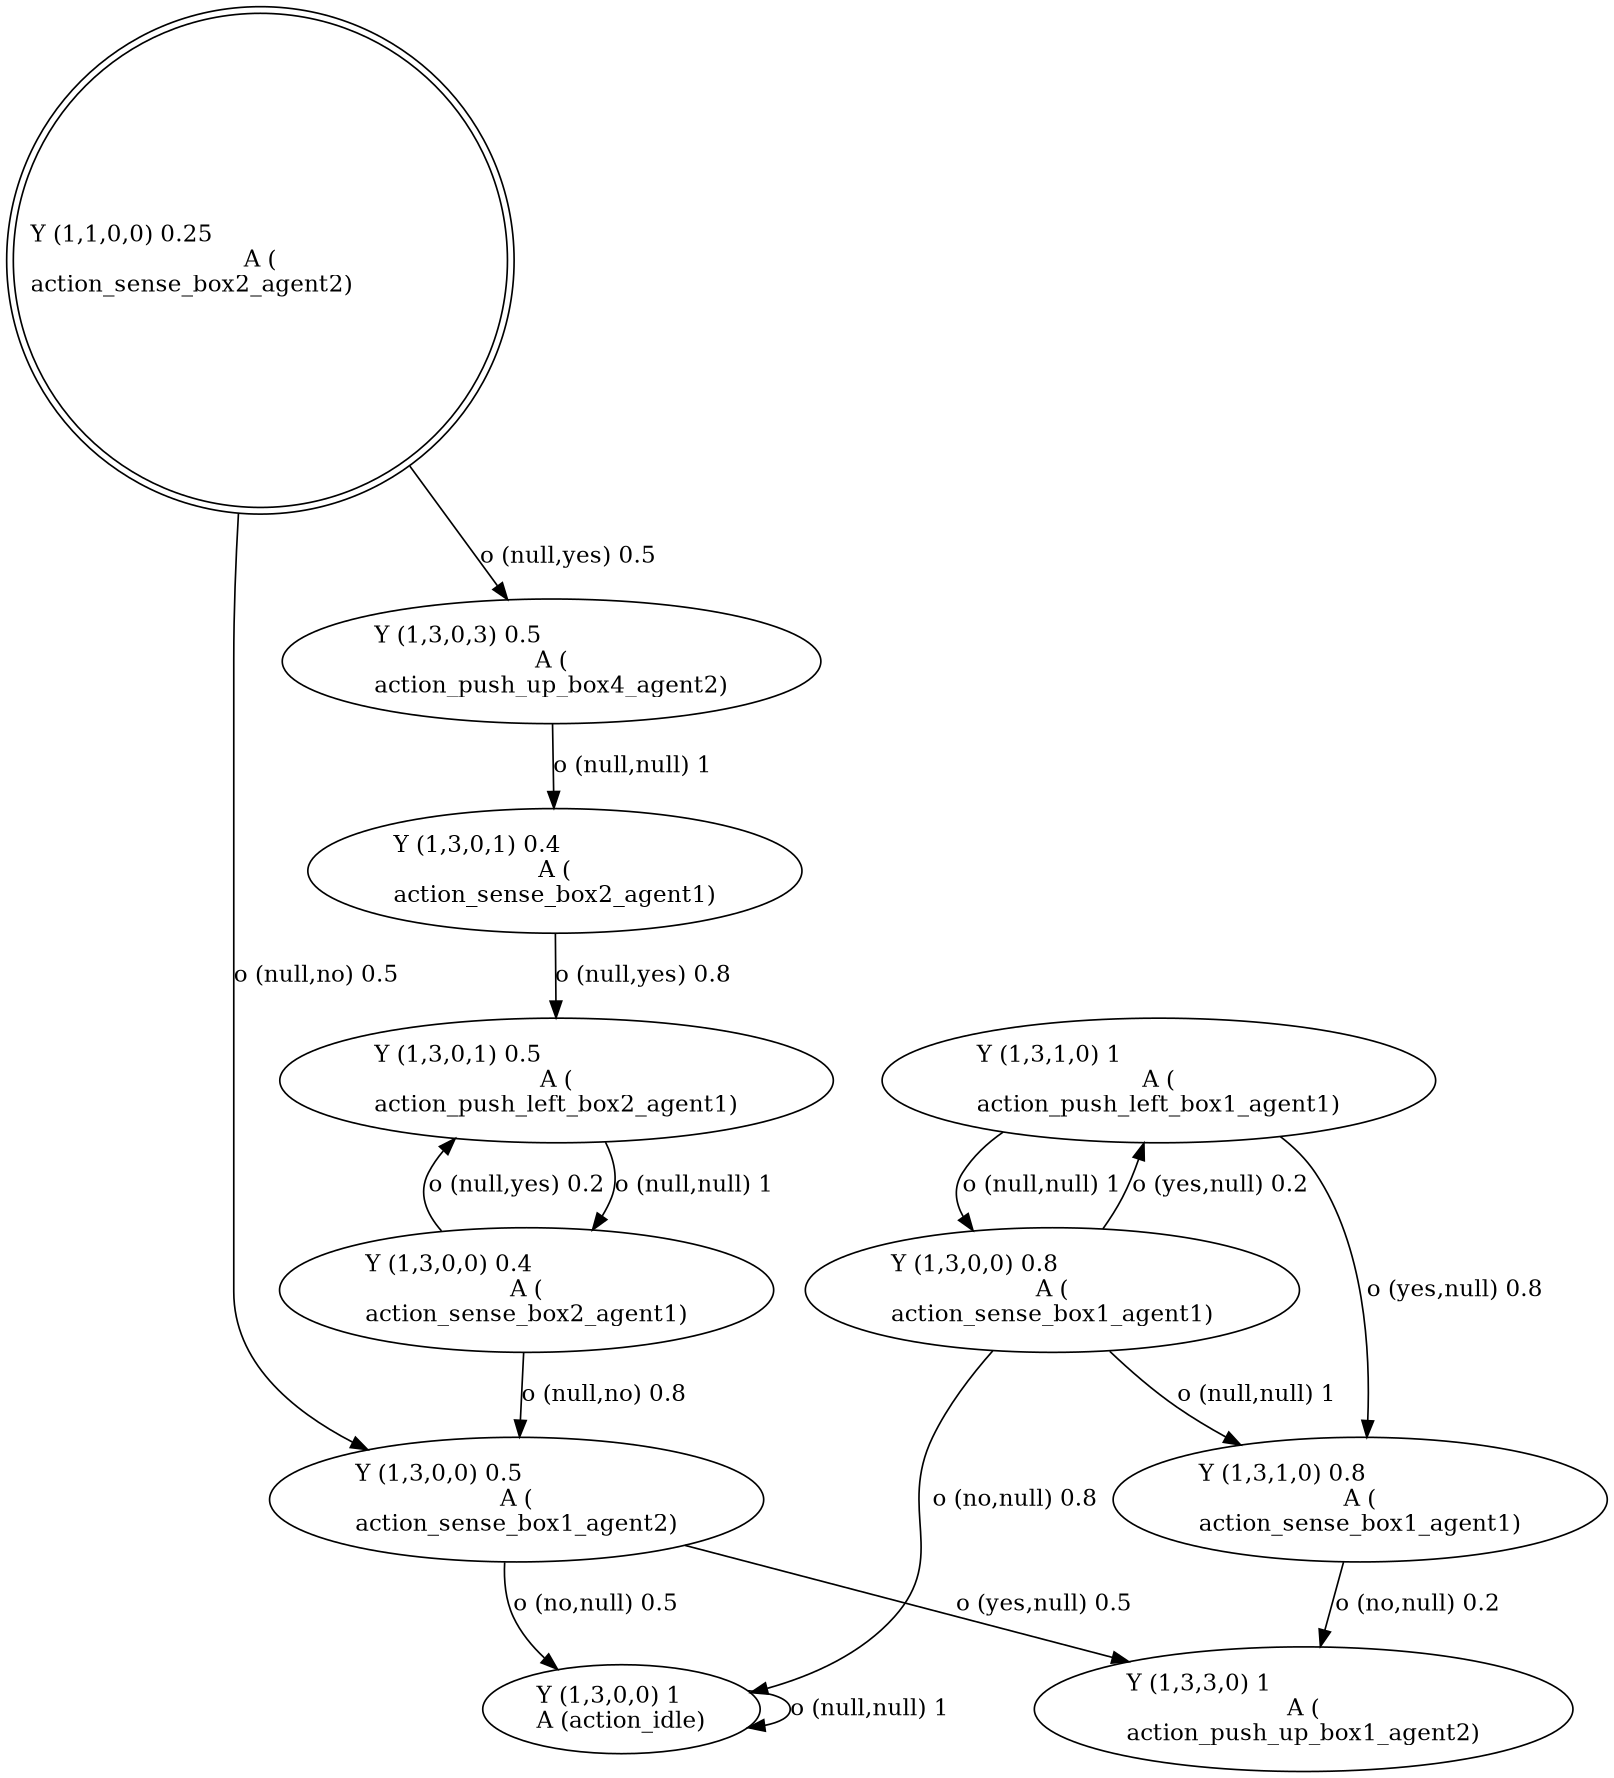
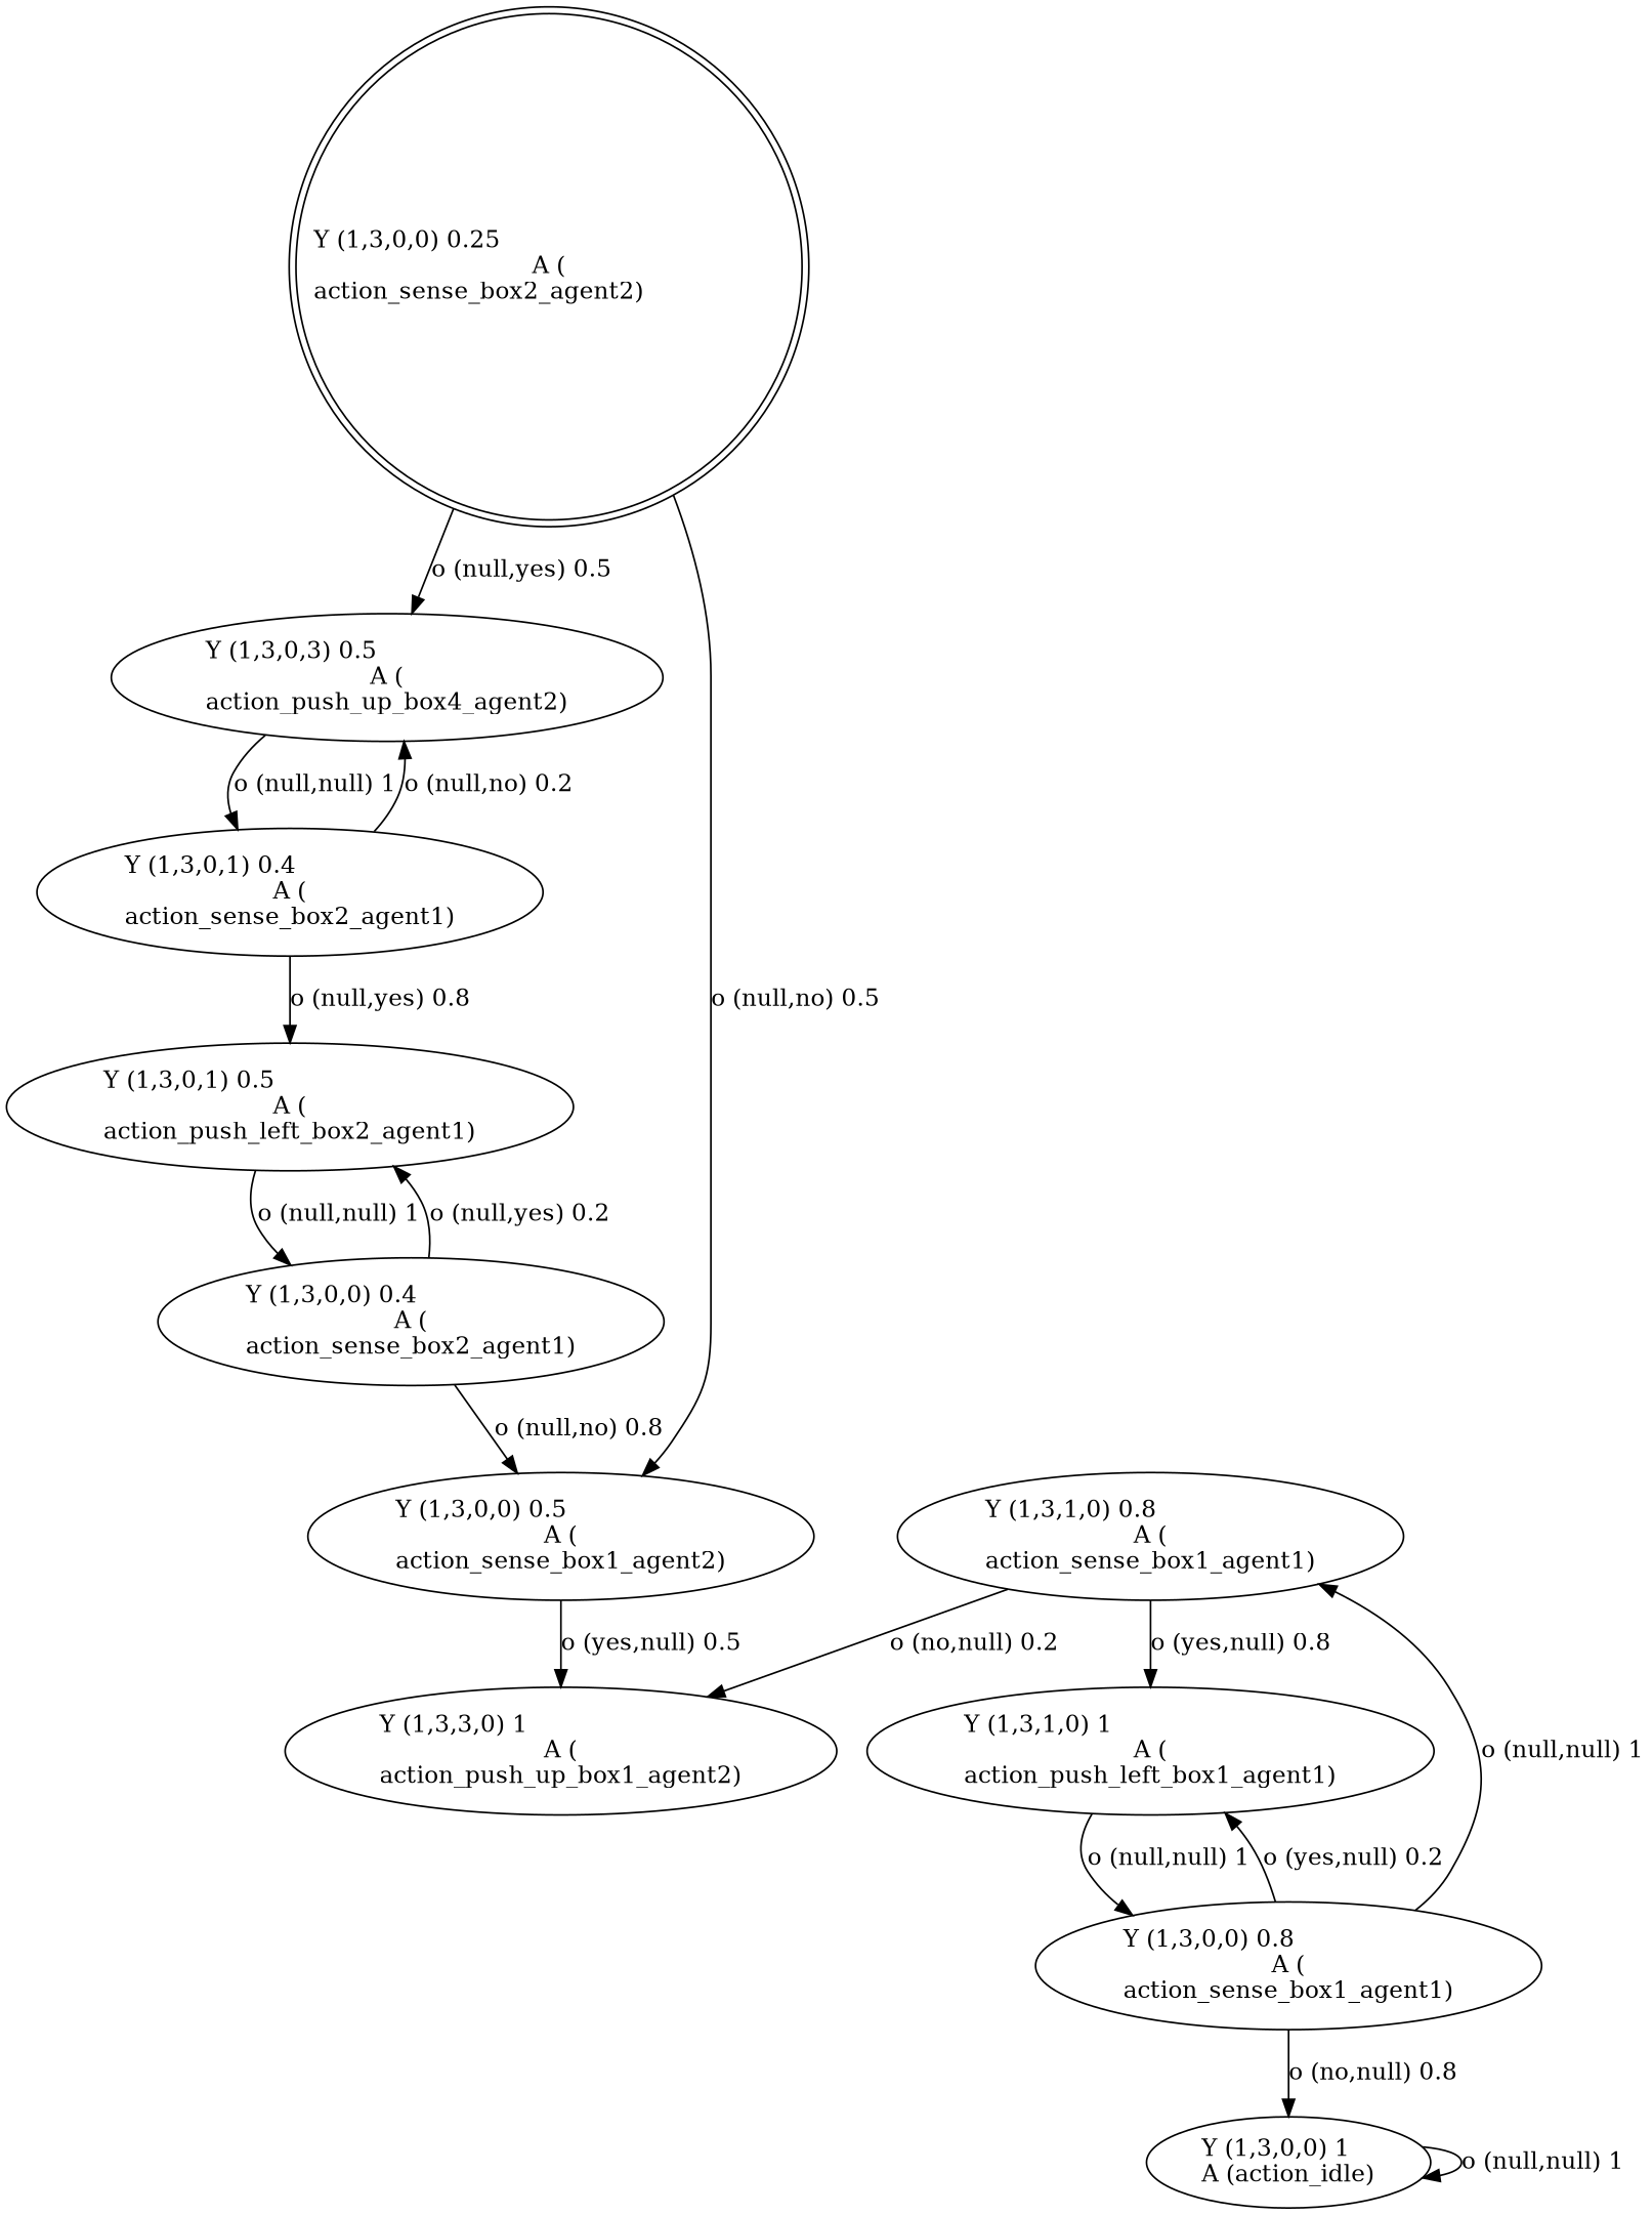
  digraph {
-   n1 [label="Y (1,1,0,0) 0.25\lA (\naction_sense_box2_agent2)\l" labeljust=l shape=doublecircle]
+   n1 [label="Y (1,3,0,0) 0.25\lA (\naction_sense_box2_agent2)\l" labeljust=l shape=doublecircle]
    n2 [label="Y (1,3,0,3) 0.5\lA (\naction_push_up_box4_agent2)\l"]
    n3 [label="Y (1,3,0,0) 0.5\lA (\naction_sense_box1_agent2)\l"]
    n4 [label="Y (1,3,0,1) 0.4\lA (\naction_sense_box2_agent1)\l"]
    n5 [label="Y (1,3,3,0) 1\lA (\naction_push_up_box1_agent2)\l"]
    n6 [label="Y (1,3,0,0) 1\lA (action_idle)\l"]
    n7 [label="Y (1,3,0,1) 0.5\lA (\naction_push_left_box2_agent1)\l"]
    n8 [label="Y (1,3,0,0) 0.4\lA (\naction_sense_box2_agent1)\l"]
    n9 [label="Y (1,3,1,0) 0.8\lA (\naction_sense_box1_agent1)\l"]
    n10 [label="Y (1,3,1,0) 1\lA (\naction_push_left_box1_agent1)\l"]
    n11 [label="Y (1,3,0,0) 0.8\lA (\naction_sense_box1_agent1)\l"]
    n1 -> n2 [label="o (null,yes) 0.5\l"]
    n1 -> n3 [label="o (null,no) 0.5\l"]
    n2 -> n4 [label="o (null,null) 1\l"]
    n3 -> n5 [label="o (yes,null) 0.5\l"]
-   n3 -> n6 [label="o (no,null) 0.5\l"]
+   n4 -> n2 [label="o (null,no) 0.2\l"]
    n4 -> n7 [label="o (null,yes) 0.8\l"]
    n6 -> n6 [label="o (null,null) 1\l"]
    n7 -> n8 [label="o (null,null) 1\l"]
    n8 -> n3 [label="o (null,no) 0.8\l"]
    n8 -> n7 [label="o (null,yes) 0.2\l"]
    n9 -> n5 [label="o (no,null) 0.2\l"]
-   n10 -> n9 [label="o (yes,null) 0.8\l"]
+   n9 -> n10 [label="o (yes,null) 0.8\l"]
    n10 -> n11 [label="o (null,null) 1\l"]
    n11 -> n6 [label="o (no,null) 0.8\l"]
    n11 -> n9 [label="o (null,null) 1\l"]
    n11 -> n10 [label="o (yes,null) 0.2\l"]
  }
